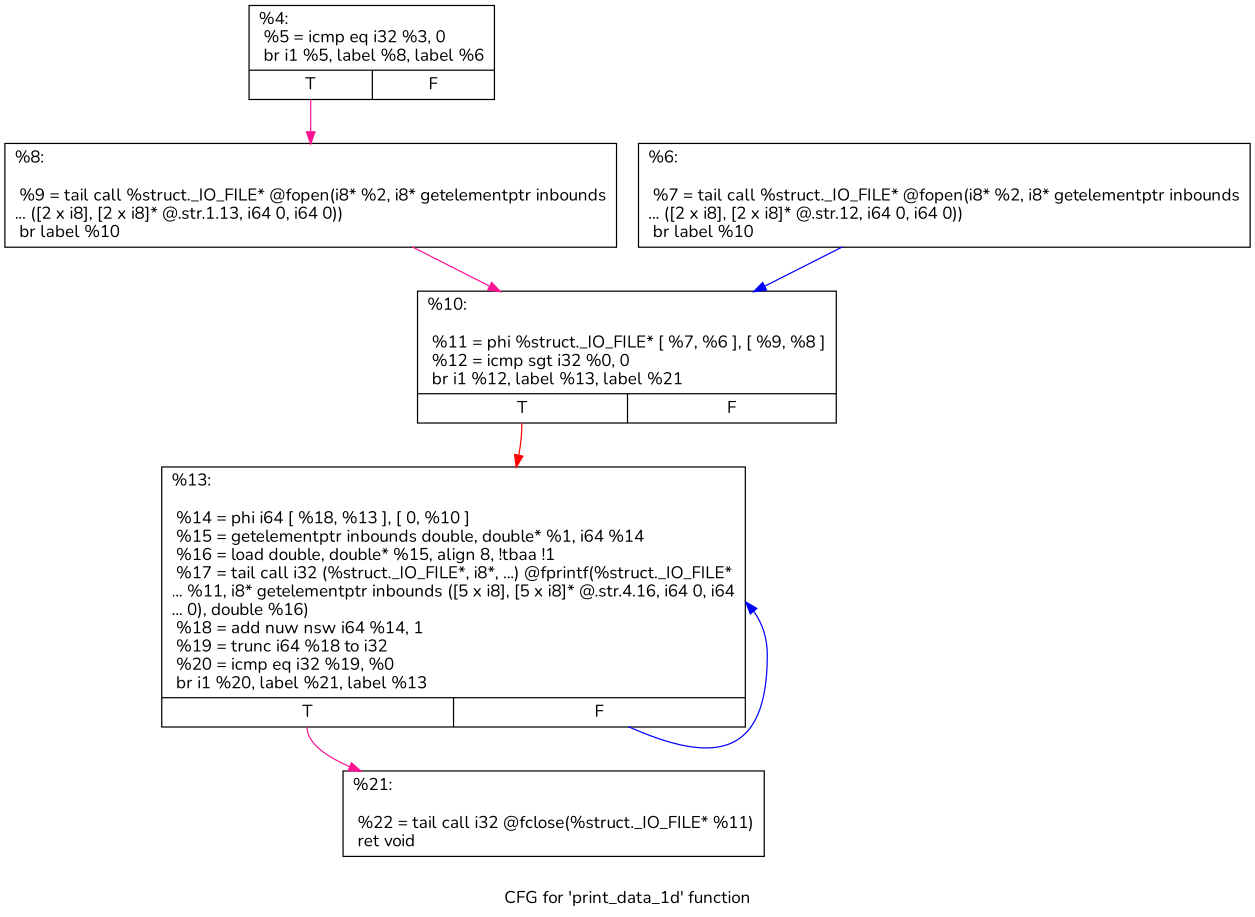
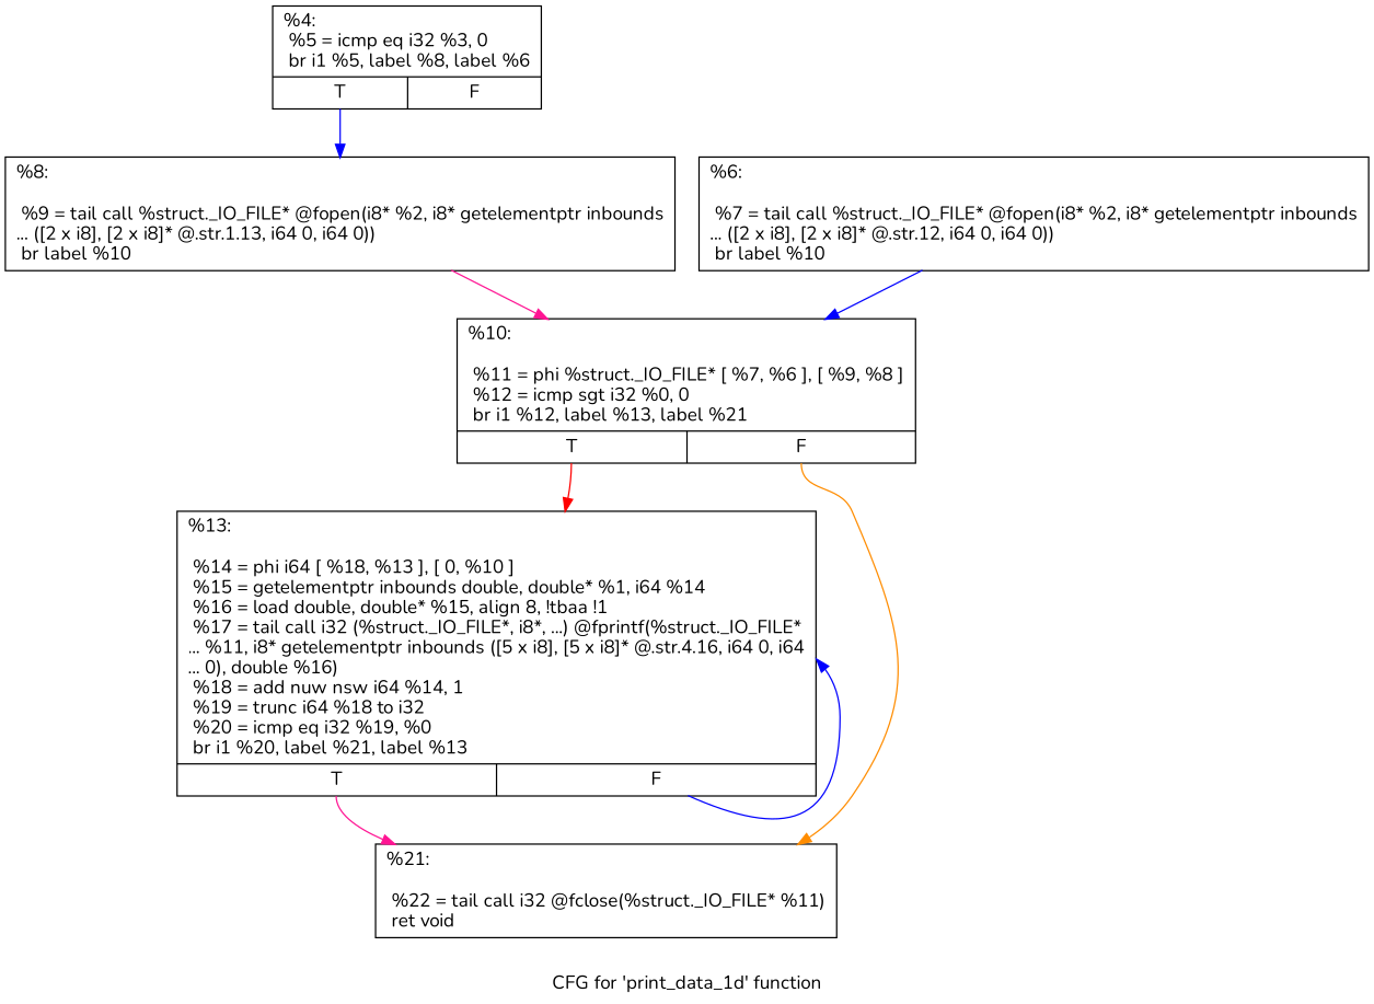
  digraph {
    fontname=Nunito
    label="CFG for 'print_data_1d' function"
    node [fontname=Nunito shape=record]
    edge [color=deeppink fontname=Nunito tailport=s0]
    n1 [label="{%4:\l  %5 = icmp eq i32 %3, 0\l  br i1 %5, label %8, label %6\l|{<s0>T|<s1>F}}"]
    n2 [label="{%8:\l\l  %9 = tail call %struct._IO_FILE* @fopen(i8* %2, i8* getelementptr inbounds\l... ([2 x i8], [2 x i8]* @.str.1.13, i64 0, i64 0))\l  br label %10\l}"]
    n3 [label="{%10:\l\l  %11 = phi %struct._IO_FILE* [ %7, %6 ], [ %9, %8 ]\l  %12 = icmp sgt i32 %0, 0\l  br i1 %12, label %13, label %21\l|{<s0>T|<s1>F}}"]
    n4 [label="{%6:\l\l  %7 = tail call %struct._IO_FILE* @fopen(i8* %2, i8* getelementptr inbounds\l... ([2 x i8], [2 x i8]* @.str.12, i64 0, i64 0))\l  br label %10\l}"]
    n5 [label="{%13:\l\l  %14 = phi i64 [ %18, %13 ], [ 0, %10 ]\l  %15 = getelementptr inbounds double, double* %1, i64 %14\l  %16 = load double, double* %15, align 8, !tbaa !1\l  %17 = tail call i32 (%struct._IO_FILE*, i8*, ...) @fprintf(%struct._IO_FILE*\l... %11, i8* getelementptr inbounds ([5 x i8], [5 x i8]* @.str.4.16, i64 0, i64\l... 0), double %16)\l  %18 = add nuw nsw i64 %14, 1\l  %19 = trunc i64 %18 to i32\l  %20 = icmp eq i32 %19, %0\l  br i1 %20, label %21, label %13\l|{<s0>T|<s1>F}}"]
    n6 [label="{%21:\l\l  %22 = tail call i32 @fclose(%struct._IO_FILE* %11)\l  ret void\l}"]
-   n1 -> n2
+   n1 -> n2 [color=blue]
    n2 -> n3
    n3 -> n5 [color=red]
+   n3 -> n6 [color=darkorange tailport=s1]
    n4 -> n3 [color=blue]
    n5 -> n5 [color=blue tailport=s1]
    n5 -> n6
  }
